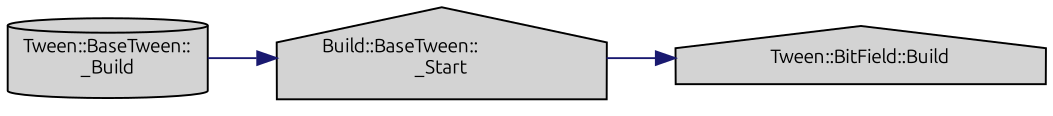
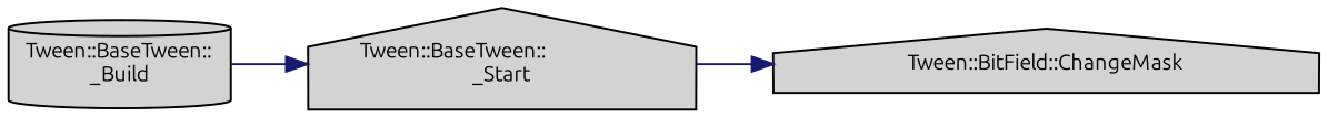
  digraph {
    fontname=Ubuntu
    rankdir=LR
    node [color=black fillcolor=lightgrey fontname=Ubuntu fontsize=10 shape=house style=filled]
    edge [color=midnightblue fontname=Ubuntu fontsize=10 labelfontname=FreeSans labelfontsize=10 style=solid]
-   n1 [fontcolor=black height=0.2 label="Build::BaseTween::\l_Start" width=0.4]
-   n2 [height=0.2 label="Tween::BitField::Build" width=0.4]
+   n1 [fontcolor=black height=0.2 label="Tween::BaseTween::\l_Start" width=0.4]
+   n2 [height=0.2 label="Tween::BitField::ChangeMask" width=0.4]
    n3 [height=0.2 label="Tween::BaseTween::\l_Build" shape=cylinder width=0.4]
    n1 -> n2
    n3 -> n1
  }
